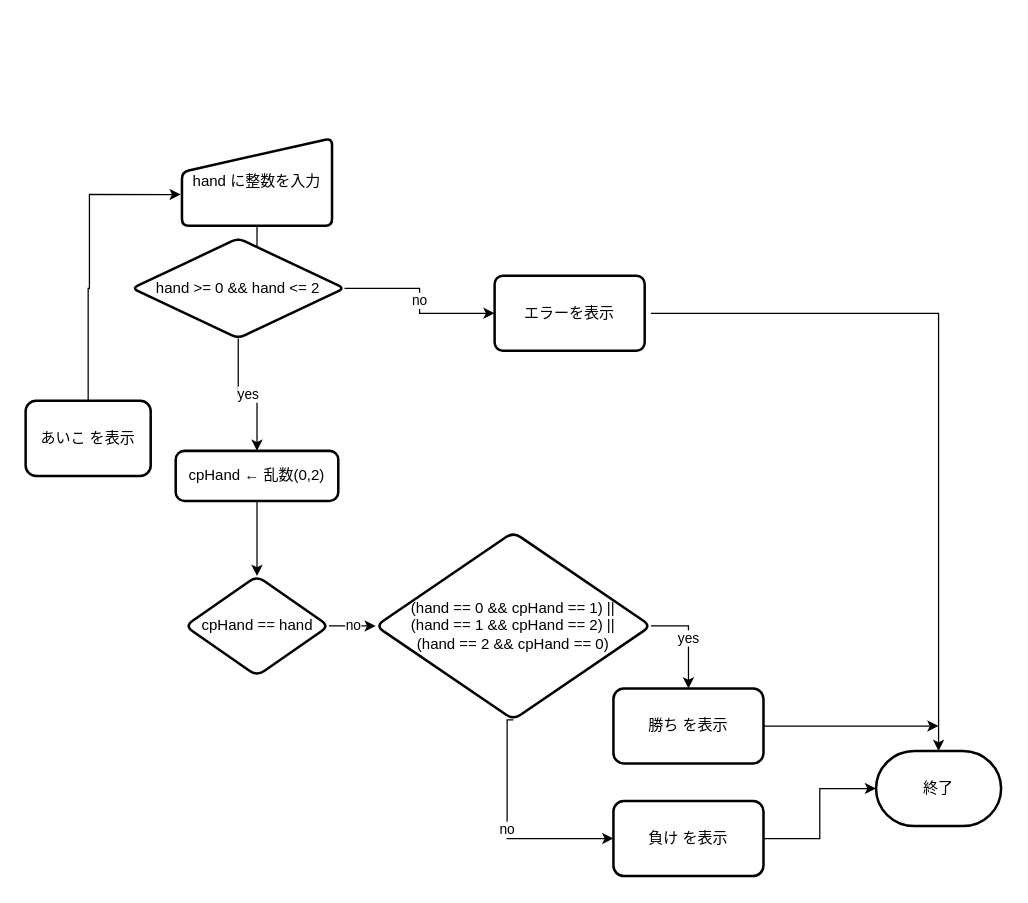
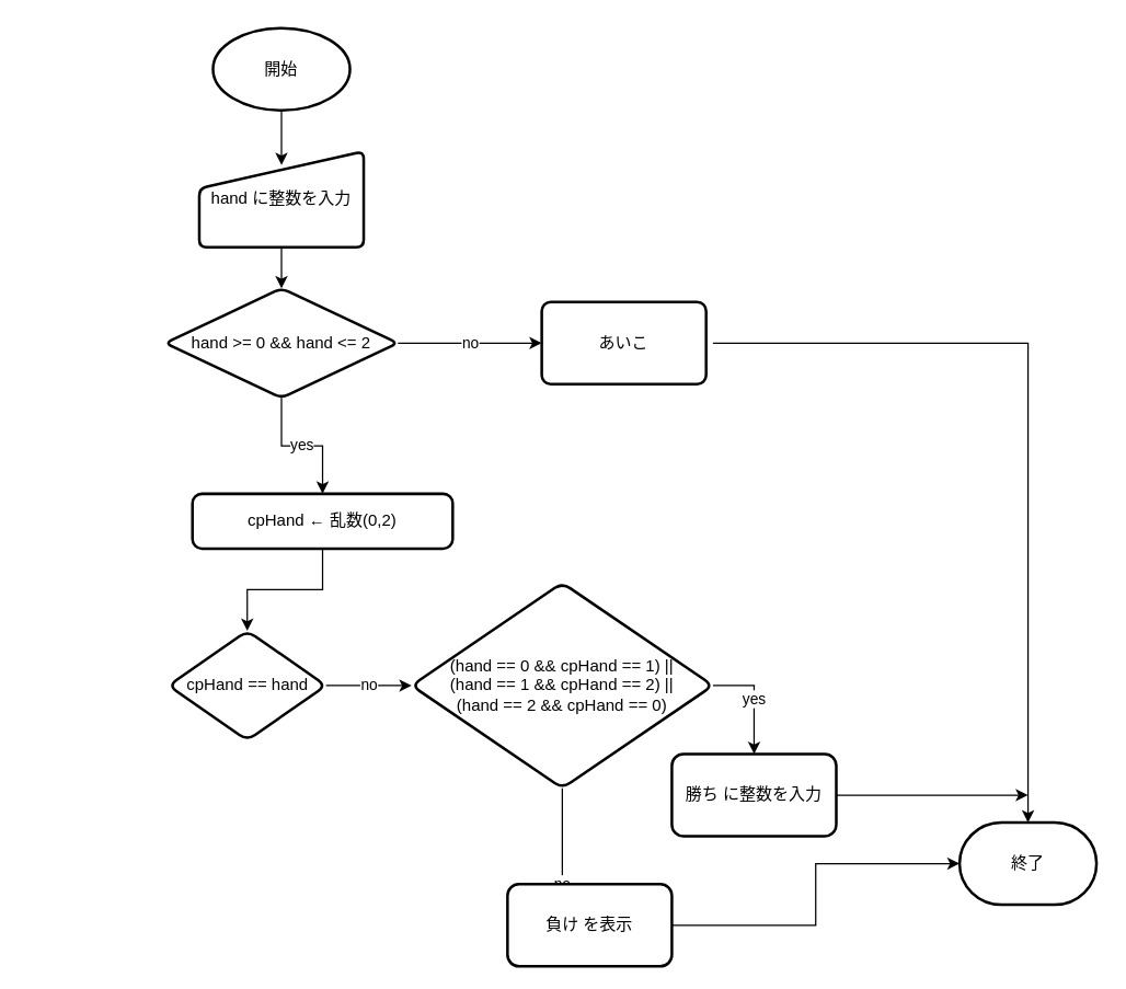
  <mxCell id="0" />
  <mxCell id="1" parent="0" />
  <mxCell id="2" value="終了" style="strokeWidth=2;html=1;shape=mxgraph.flowchart.terminator;whiteSpace=wrap;" vertex="1" parent="1"><mxGeometry x="700" y="600" width="100" height="60" as="geometry" /></mxCell>
+ <mxCell id="3" value="開始" style="strokeWidth=2;html=1;shape=mxgraph.flowchart.start_1;whiteSpace=wrap;" vertex="1" parent="1"><mxGeometry x="155" y="20" width="100" height="60" as="geometry" /></mxCell>
  <mxCell id="4" value="" style="edgeStyle=orthogonalEdgeStyle;rounded=0;orthogonalLoop=1;jettySize=auto;html=1;" edge="1" parent="1" source="5" target="10"><mxGeometry relative="1" as="geometry" /></mxCell>
  <mxCell id="5" value="hand に整数を入力" style="html=1;strokeWidth=2;shape=manualInput;whiteSpace=wrap;rounded=1;size=27;arcSize=11;" vertex="1" parent="1"><mxGeometry x="145" y="110" width="120" height="70" as="geometry" /></mxCell>
+ <mxCell id="6" style="edgeStyle=orthogonalEdgeStyle;rounded=0;orthogonalLoop=1;jettySize=auto;html=1;entryX=0.5;entryY=0.143;entryDx=0;entryDy=0;entryPerimeter=0;" edge="1" parent="1" source="3" target="5"><mxGeometry relative="1" as="geometry" /></mxCell>
  <mxCell id="7" value="yes" style="edgeStyle=orthogonalEdgeStyle;rounded=0;orthogonalLoop=1;jettySize=auto;html=1;exitX=0.5;exitY=1;exitDx=0;exitDy=0;entryX=0.5;entryY=0;entryDx=0;entryDy=0;" edge="1" parent="1" source="10" target="12"><mxGeometry relative="1" as="geometry"><mxPoint x="215" y="420" as="targetPoint" /></mxGeometry></mxCell>
  <mxCell id="8" value="" style="edgeStyle=orthogonalEdgeStyle;rounded=0;orthogonalLoop=1;jettySize=auto;html=1;entryX=0.5;entryY=0;entryDx=0;entryDy=0;entryPerimeter=0;" edge="1" parent="1" target="2"><mxGeometry relative="1" as="geometry"><mxPoint x="740" y="670" as="targetPoint" /><mxPoint x="520" y="250" as="sourcePoint" /><Array as="points"><mxPoint x="750" y="250" /></Array></mxGeometry></mxCell>
  <mxCell id="9" value="no" style="edgeStyle=orthogonalEdgeStyle;rounded=0;orthogonalLoop=1;jettySize=auto;html=1;" edge="1" parent="1" source="10" target="24"><mxGeometry relative="1" as="geometry" /></mxCell>
- <mxCell id="10" value="hand &amp;gt;= 0 &amp;amp;&amp;amp; hand &amp;lt;= 2" style="rhombus;whiteSpace=wrap;html=1;strokeWidth=2;rounded=1;arcSize=11;" vertex="1" parent="1"><mxGeometry x="105" y="190" width="170" height="80" as="geometry" /></mxCell>
+ <mxCell id="10" value="hand &amp;gt;= 0 &amp;amp;&amp;amp; hand &amp;lt;= 2" style="rhombus;whiteSpace=wrap;html=1;strokeWidth=2;rounded=1;arcSize=11;" vertex="1" parent="1"><mxGeometry x="120" y="210" width="170" height="80" as="geometry" /></mxCell>
  <mxCell id="11" value="" style="edgeStyle=orthogonalEdgeStyle;rounded=0;orthogonalLoop=1;jettySize=auto;html=1;" edge="1" parent="1" source="12" target="14"><mxGeometry relative="1" as="geometry" /></mxCell>
- <mxCell id="12" value="cpHand ← 乱数(0,2)" style="rounded=1;whiteSpace=wrap;html=1;absoluteArcSize=1;arcSize=14;strokeWidth=2;" vertex="1" parent="1"><mxGeometry x="140" y="360" width="130" height="40" as="geometry" /></mxCell>
+ <mxCell id="12" value="cpHand ← 乱数(0,2)" style="rounded=1;whiteSpace=wrap;html=1;absoluteArcSize=1;arcSize=14;strokeWidth=2;" vertex="1" parent="1"><mxGeometry x="140" y="360" width="190" height="40" as="geometry" /></mxCell>
  <mxCell id="13" value="no" style="edgeStyle=orthogonalEdgeStyle;rounded=0;orthogonalLoop=1;jettySize=auto;html=1;" edge="1" parent="1" source="14" target="17"><mxGeometry relative="1" as="geometry" /></mxCell>
- <mxCell id="14" value="cpHand == hand" style="rhombus;whiteSpace=wrap;html=1;rounded=1;arcSize=14;strokeWidth=2;" vertex="1" parent="1"><mxGeometry x="147.5" y="460" width="115" height="80" as="geometry" /></mxCell>
+ <mxCell id="14" value="cpHand == hand" style="rhombus;whiteSpace=wrap;html=1;rounded=1;arcSize=14;strokeWidth=2;" vertex="1" parent="1"><mxGeometry x="122.5" y="460" width="115" height="80" as="geometry" /></mxCell>
  <mxCell id="15" value="yes" style="edgeStyle=orthogonalEdgeStyle;rounded=0;orthogonalLoop=1;jettySize=auto;html=1;exitX=1;exitY=0.5;exitDx=0;exitDy=0;" edge="1" parent="1" source="17" target="19"><mxGeometry relative="1" as="geometry" /></mxCell>
  <mxCell id="16" value="no" style="edgeStyle=orthogonalEdgeStyle;rounded=0;orthogonalLoop=1;jettySize=auto;html=1;entryX=0;entryY=0.5;entryDx=0;entryDy=0;exitX=0.5;exitY=1;exitDx=0;exitDy=0;" edge="1" parent="1" source="17" target="20"><mxGeometry relative="1" as="geometry"><mxPoint x="350" y="570" as="targetPoint" /><Array as="points"><mxPoint x="405" y="670" /></Array></mxGeometry></mxCell>
  <mxCell id="17" value="(hand == 0 &amp;amp;&amp;amp; cpHand == 1) ||&lt;br&gt;(hand == 1 &amp;amp;&amp;amp; cpHand == 2) ||&lt;br&gt;(hand == 2 &amp;amp;&amp;amp; cpHand == 0)" style="rhombus;whiteSpace=wrap;html=1;rounded=1;arcSize=14;strokeWidth=2;" vertex="1" parent="1"><mxGeometry x="300" y="425" width="220" height="150" as="geometry" /></mxCell>
  <mxCell id="18" style="edgeStyle=orthogonalEdgeStyle;rounded=0;orthogonalLoop=1;jettySize=auto;html=1;" edge="1" parent="1" source="19"><mxGeometry relative="1" as="geometry"><mxPoint x="750" y="580" as="targetPoint" /></mxGeometry></mxCell>
- <mxCell id="19" value="勝ち を表示" style="whiteSpace=wrap;html=1;rounded=1;arcSize=14;strokeWidth=2;" vertex="1" parent="1"><mxGeometry x="490" y="550" width="120" height="60" as="geometry" /></mxCell>
- <mxCell id="20" value="負け を表示" style="rounded=1;whiteSpace=wrap;html=1;arcSize=14;strokeWidth=2;" vertex="1" parent="1"><mxGeometry x="490" y="640" width="120" height="60" as="geometry" /></mxCell>
+ <mxCell id="19" value="勝ち に整数を入力" style="whiteSpace=wrap;html=1;rounded=1;arcSize=14;strokeWidth=2;" vertex="1" parent="1"><mxGeometry x="490" y="550" width="120" height="60" as="geometry" /></mxCell>
+ <mxCell id="20" value="負け を表示" style="rounded=1;whiteSpace=wrap;html=1;arcSize=14;strokeWidth=2;" vertex="1" parent="1"><mxGeometry x="370" y="645" width="120" height="60" as="geometry" /></mxCell>
  <mxCell id="21" style="edgeStyle=orthogonalEdgeStyle;rounded=0;orthogonalLoop=1;jettySize=auto;html=1;entryX=0;entryY=0.5;entryDx=0;entryDy=0;entryPerimeter=0;" edge="1" parent="1" source="20" target="2"><mxGeometry relative="1" as="geometry" /></mxCell>
- <mxCell id="22" style="edgeStyle=orthogonalEdgeStyle;rounded=0;orthogonalLoop=1;jettySize=auto;html=1;entryX=-0.008;entryY=0.643;entryDx=0;entryDy=0;entryPerimeter=0;" edge="1" parent="1" source="23" target="5"><mxGeometry relative="1" as="geometry"><mxPoint x="70" y="150" as="targetPoint" /><Array as="points"><mxPoint x="70" y="230" /><mxPoint x="71" y="230" /><mxPoint x="71" y="155" /></Array></mxGeometry></mxCell>
- <mxCell id="23" value="あいこ を表示" style="whiteSpace=wrap;html=1;rounded=1;arcSize=14;strokeWidth=2;" vertex="1" parent="1"><mxGeometry x="20" y="320" width="100" height="60" as="geometry" /></mxCell>
- <mxCell id="24" value="エラーを表示" style="whiteSpace=wrap;html=1;strokeWidth=2;rounded=1;arcSize=11;" vertex="1" parent="1"><mxGeometry x="395" y="220" width="120" height="60" as="geometry" /></mxCell>
+ <mxCell id="24" value="あいこ" style="whiteSpace=wrap;html=1;strokeWidth=2;rounded=1;arcSize=11;" vertex="1" parent="1"><mxGeometry x="395" y="220" width="120" height="60" as="geometry" /></mxCell>
